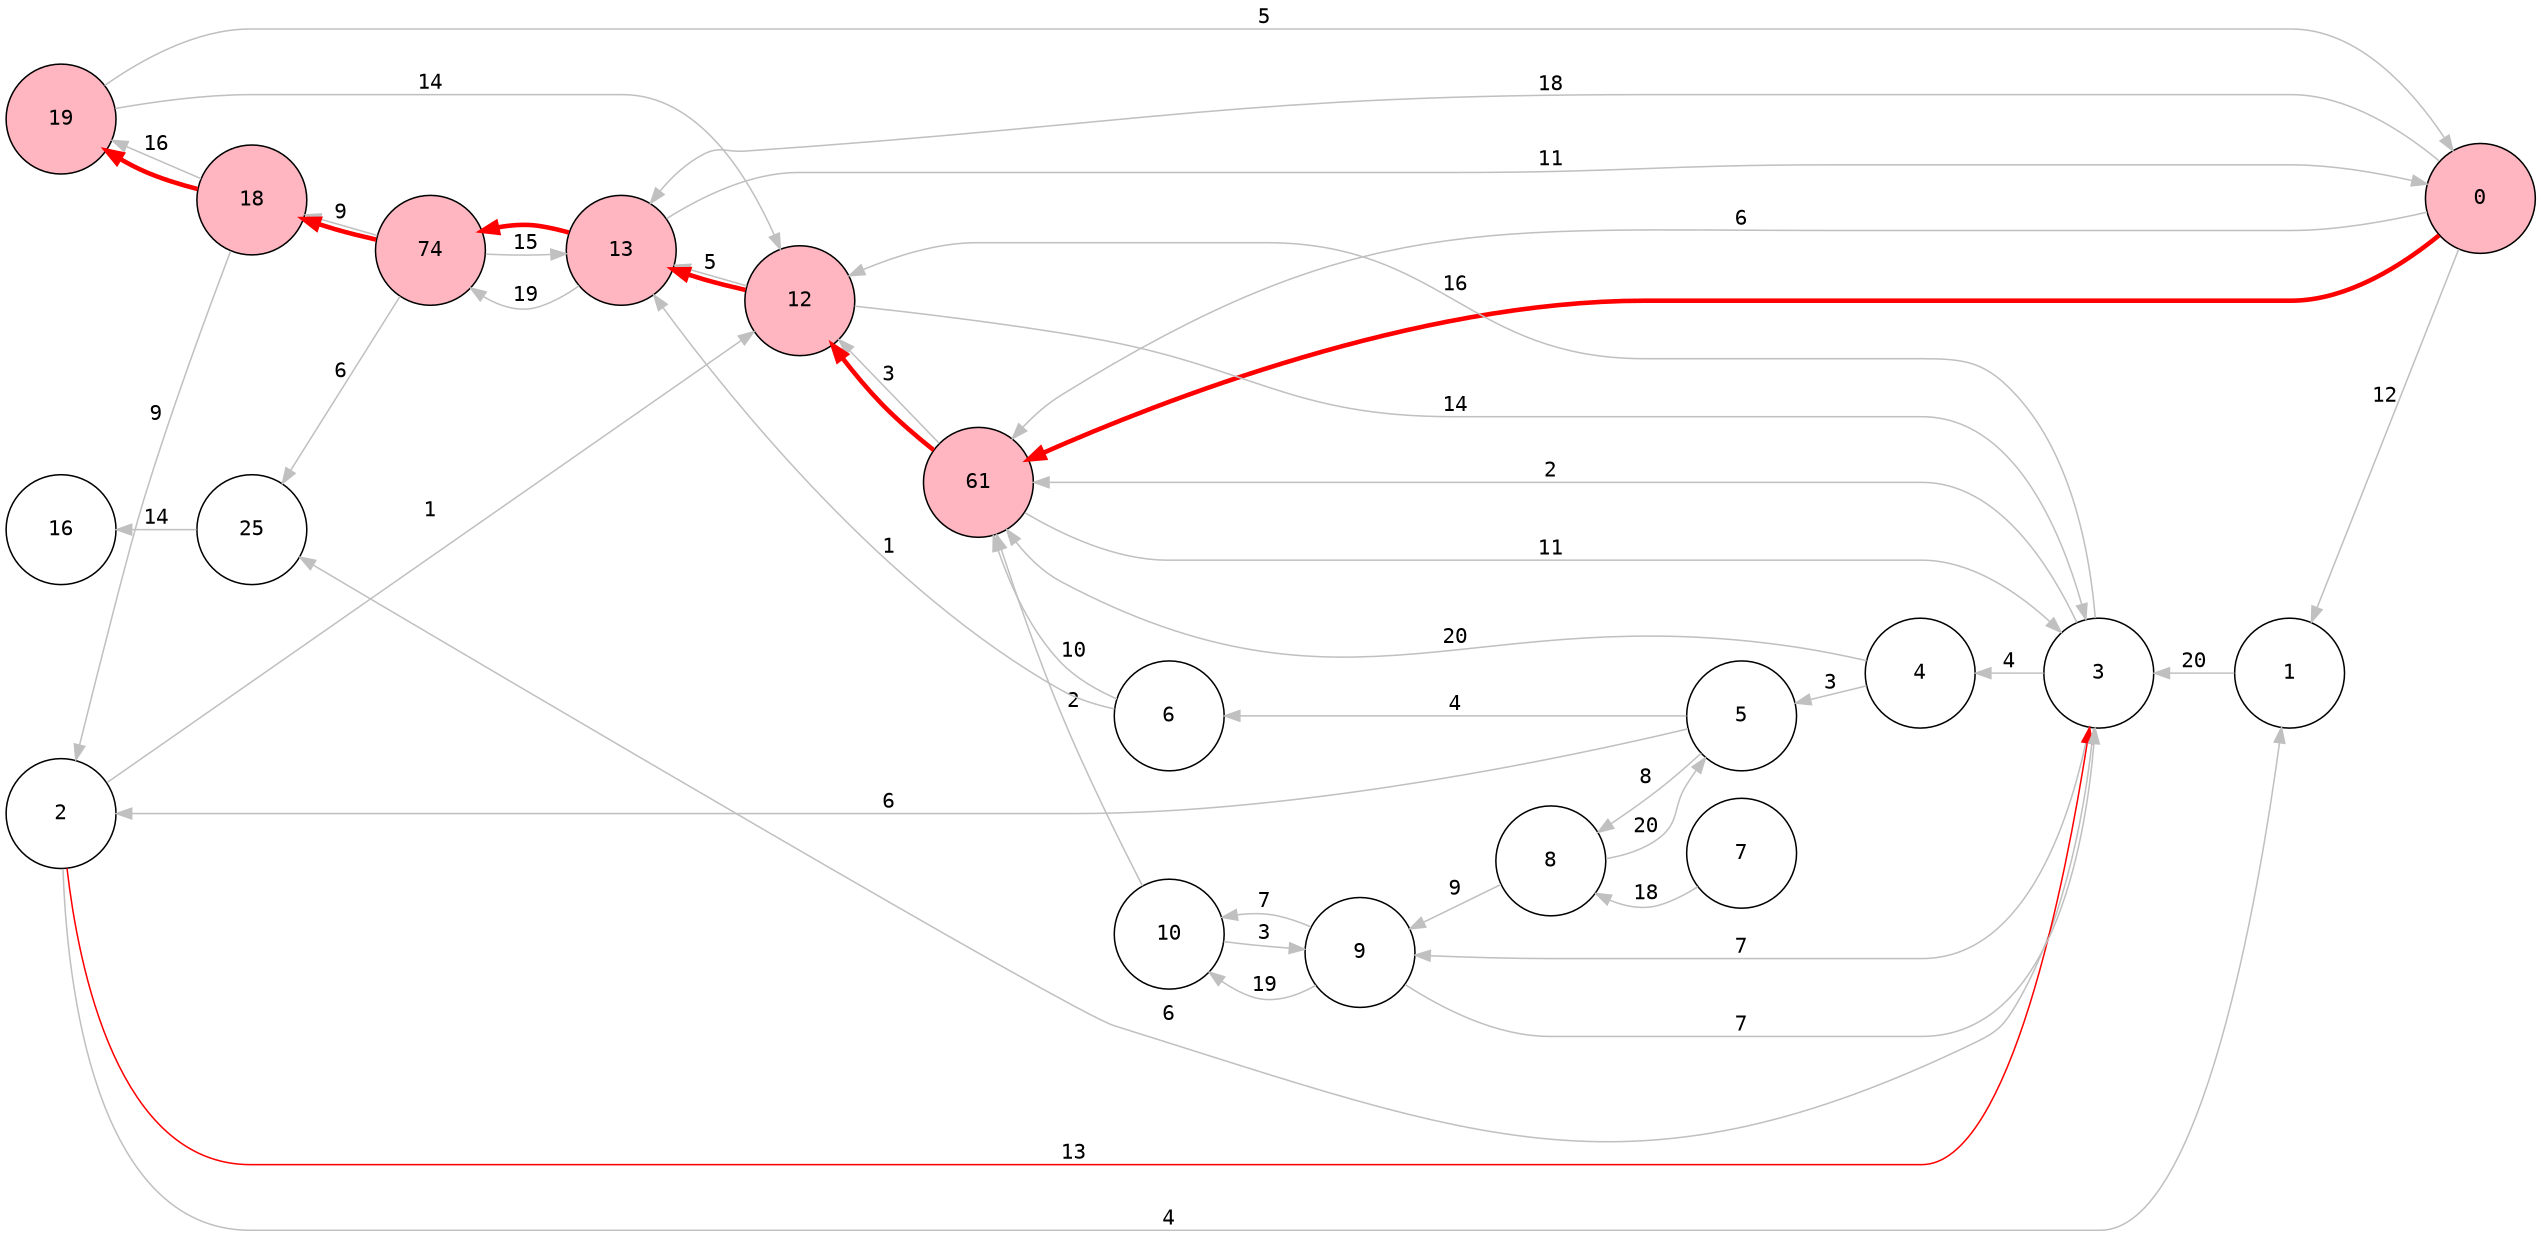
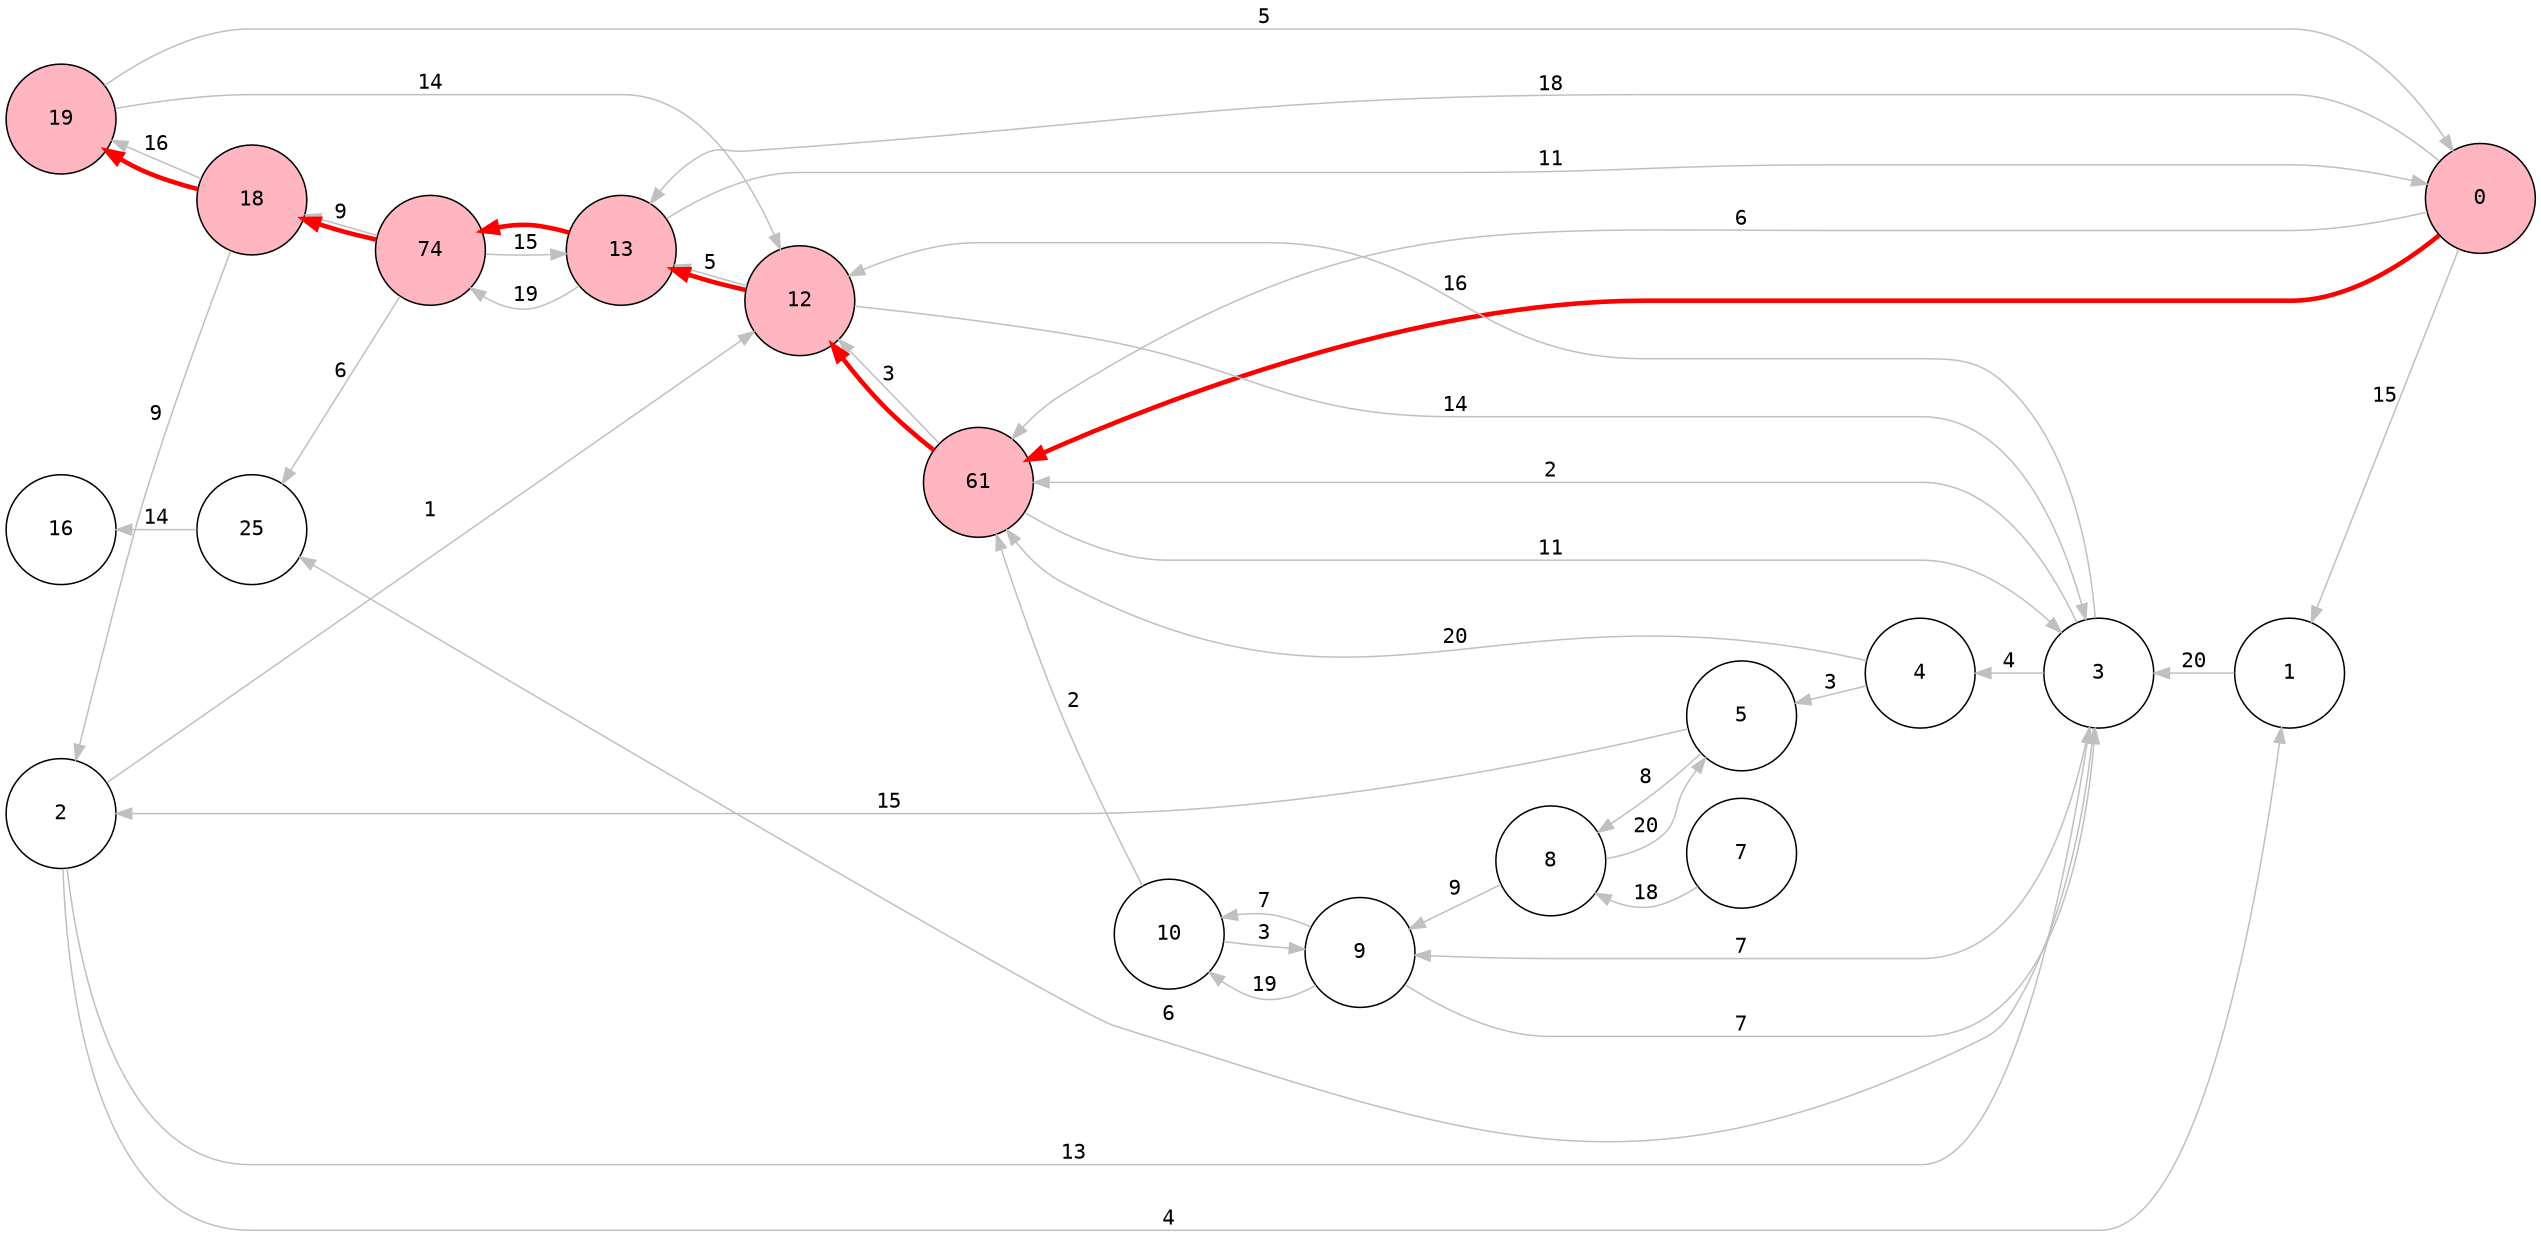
  digraph {
    fontname="DejaVu Sans Mono"
    rankdir=RL
    node [fixedsize=true fontname="DejaVu Sans Mono" shape=circle]
    edge [color=gray fontname="DejaVu Sans Mono"]
    0 [fillcolor=lightpink style=filled width=1]
    1 [width=1]
    n3 [fillcolor=lightpink label=61 style=filled width=1]
    13 [fillcolor=lightpink style=filled width=1]
    3 [width=1]
    12 [fillcolor=lightpink style=filled width=1]
    n7 [fillcolor=lightpink label=74 style=filled width=1]
    2 [width=1]
    4 [width=1]
    9 [width=1]
    n11 [label=25 width=1]
    5 [width=1]
    10 [width=1]
    16 [width=1]
-   6 [width=1]
    8 [width=1]
    7 [width=1]
    18 [fillcolor=lightpink style=filled width=1]
    19 [fillcolor=lightpink style=filled width=1]
-   0 -> 1 [label=12]
+   0 -> 1 [label=15]
    0 -> n3 [label=6]
    0 -> n3 [color=red penwidth=3.0]
    0 -> 13 [label=18]
    1 -> 3 [label=20]
    n3 -> 3 [label=11]
    n3 -> 12 [label=3]
    n3 -> 12 [color=red penwidth=3.0]
    13 -> 0 [label=11]
    13 -> n7 [label=19]
    13 -> n7 [color=red penwidth=3.0]
    3 -> n3 [label=2]
    3 -> 12 [label=16]
    3 -> 4 [label=4]
    3 -> 9 [label=7]
    3 -> n11 [label=6]
    12 -> 13 [label=5]
    12 -> 13 [color=red penwidth=3.0]
    12 -> 3 [label=14]
    n7 -> 13 [label=15]
    n7 -> n11 [label=6]
    n7 -> 18 [label=9]
    n7 -> 18 [color=red penwidth=3.0]
    2 -> 1 [label=4]
-   2 -> 3 [color=red label=13]
+   2 -> 3 [label=13]
    2 -> 12 [label=1]
    4 -> n3 [label=20]
    4 -> 5 [label=3]
    9 -> 3 [label=7]
    9 -> 10 [label=19]
    9 -> 10 [label=7]
    n11 -> 16 [label=14]
-   5 -> 2 [label=6]
-   5 -> 6 [label=4]
+   5 -> 2 [label=15]
    5 -> 8 [label=8]
    10 -> n3 [label=2]
    10 -> 9 [label=3]
-   6 -> n3 [label=10]
-   6 -> 13 [label=1]
    8 -> 9 [label=9]
    8 -> 5 [label=20]
    7 -> 8 [label=18]
    18 -> 2 [label=9]
    18 -> 19 [label=16]
    18 -> 19 [color=red penwidth=3.0]
    19 -> 0 [label=5]
    19 -> 12 [label=14]
  }
